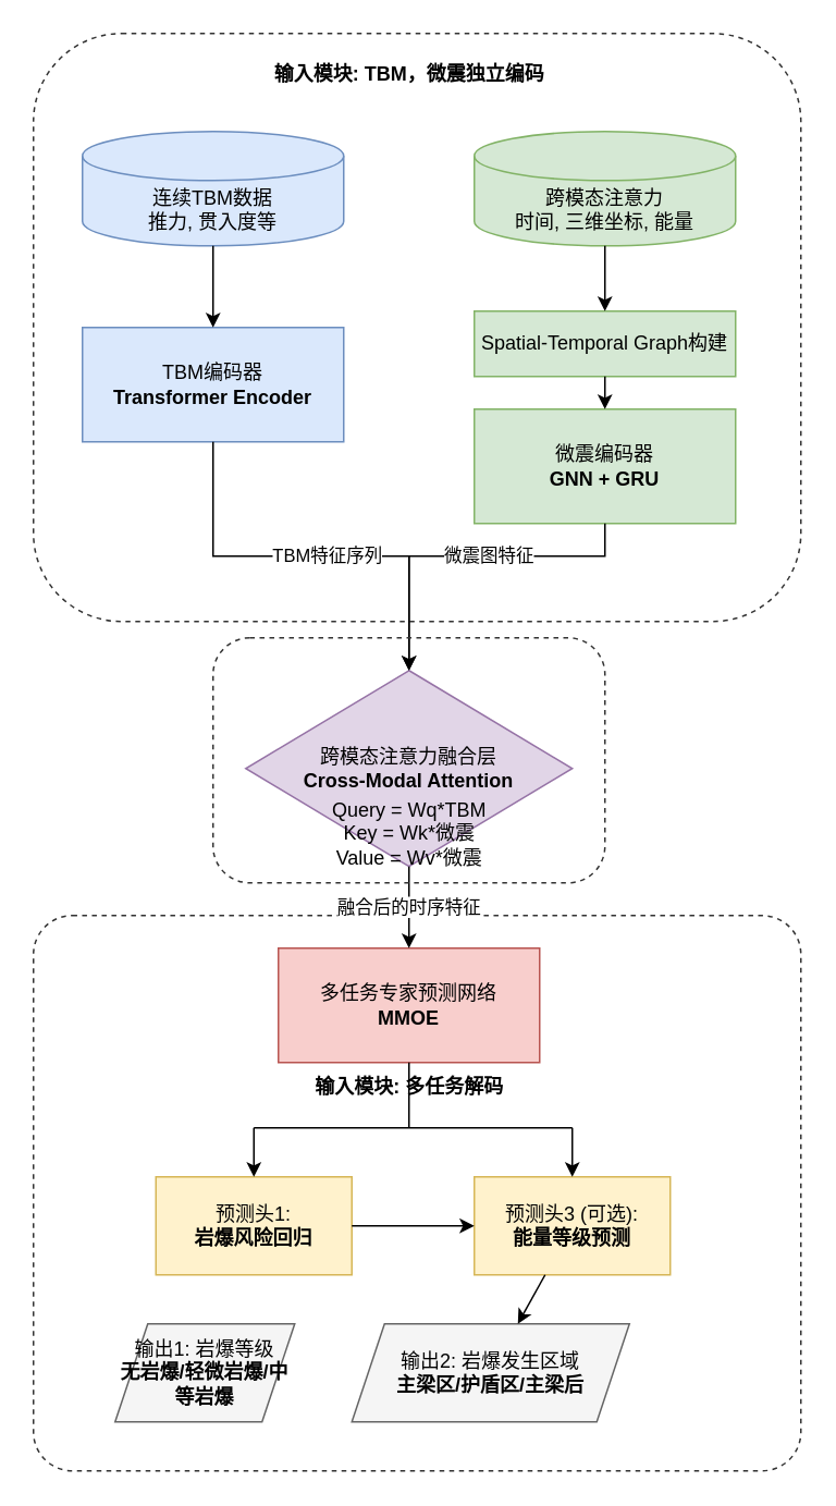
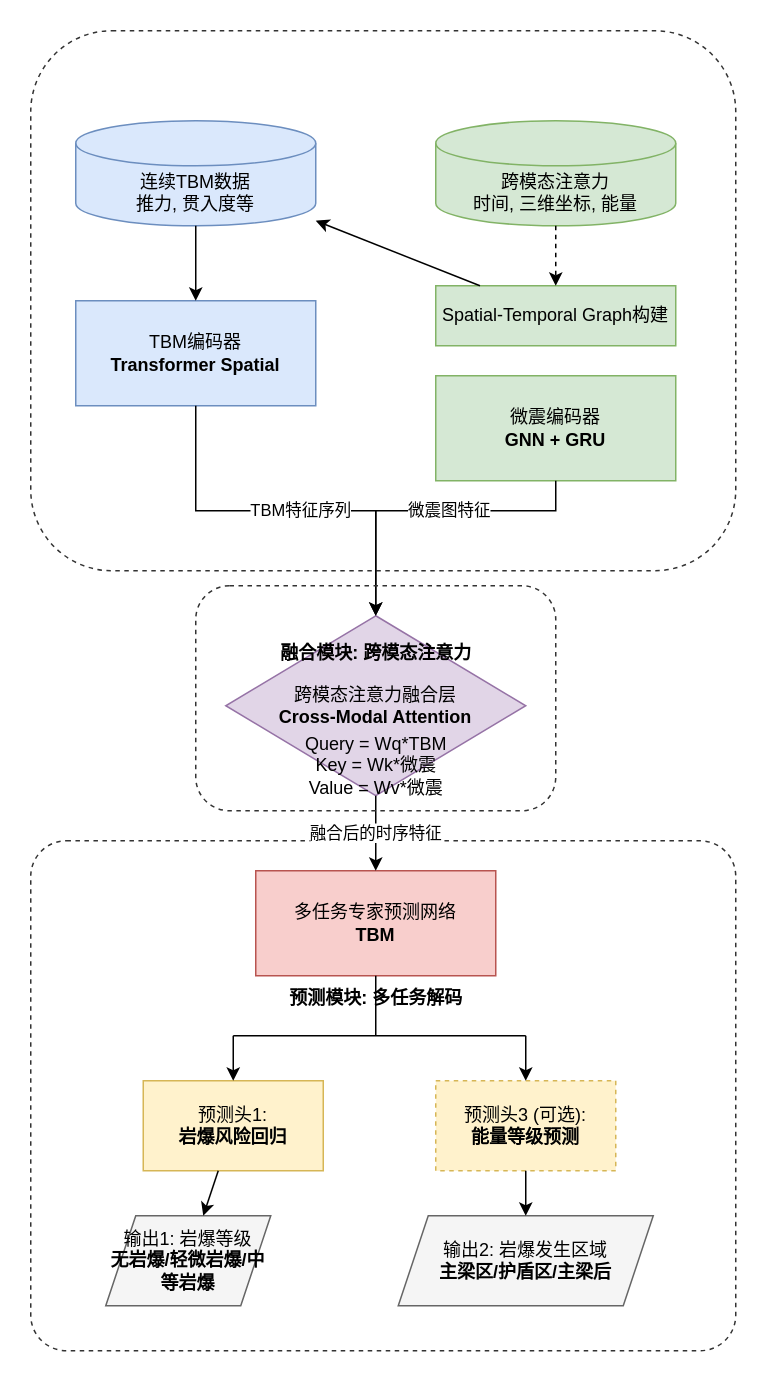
  <mxCell id="0" />
  <mxCell id="1" parent="0" />
  <mxCell id="2" value="" style="rounded=1;whiteSpace=wrap;html=1;dashed=1;fillColor=none;strokeColor=#333333;arcSize=7;" vertex="1" parent="1"><mxGeometry x="20" y="560" width="470" height="340" as="geometry" /></mxCell>
  <mxCell id="3" value="" style="rounded=1;whiteSpace=wrap;html=1;dashed=1;fillColor=none;strokeColor=#333333;" vertex="1" parent="1"><mxGeometry x="20" y="20" width="470" height="360" as="geometry" /></mxCell>
  <mxCell id="4" value="连续TBM数据&lt;br&gt;推力, 贯入度等" style="shape=cylinder3;whiteSpace=wrap;html=1;boundedLbl=1;backgroundOutline=1;size=15;fillColor=#dae8fc;strokeColor=#6c8ebf;" vertex="1" parent="1"><mxGeometry x="50" y="80" width="160" height="70" as="geometry" /></mxCell>
  <mxCell id="5" value="跨模态注意力&lt;br&gt;时间, 三维坐标, 能量" style="shape=cylinder3;whiteSpace=wrap;html=1;boundedLbl=1;backgroundOutline=1;size=15;fillColor=#d5e8d4;strokeColor=#82b366;" vertex="1" parent="1"><mxGeometry x="290" y="80" width="160" height="70" as="geometry" /></mxCell>
- <mxCell id="6" value="TBM编码器&lt;br&gt;&lt;b&gt;Transformer Encoder&lt;/b&gt;" style="rounded=0;whiteSpace=wrap;html=1;fillColor=#dae8fc;strokeColor=#6c8ebf;" vertex="1" parent="1"><mxGeometry x="50" y="200" width="160" height="70" as="geometry" /></mxCell>
+ <mxCell id="6" value="TBM编码器&lt;br&gt;&lt;b&gt;Transformer Spatial&lt;/b&gt;" style="rounded=0;whiteSpace=wrap;html=1;fillColor=#dae8fc;strokeColor=#6c8ebf;" vertex="1" parent="1"><mxGeometry x="50" y="200" width="160" height="70" as="geometry" /></mxCell>
  <mxCell id="7" value="" style="endArrow=classic;html=1;rounded=0;" edge="1" parent="1" source="4" target="6"><mxGeometry width="50" height="50" relative="1" as="geometry"><mxPoint x="310" y="250" as="sourcePoint" /><mxPoint x="360" y="200" as="targetPoint" /></mxGeometry></mxCell>
  <mxCell id="8" value="&lt;span style=&quot;text-align: start; white-space: pre;&quot; data-slate-fragment=&quot;JTVCJTdCJTIydHlwZSUyMiUzQSUyMnBhcmFncmFwaCUyMiUyQyUyMmNoaWxkcmVuJTIyJTNBJTVCJTdCJTIyaWQlMjIlM0ElMjJ6eWI5ZHZhTVdCJTIyJTJDJTIycGFyYUlkeCUyMiUzQTAlMkMlMjJzcmMlMjIlM0ElMjJzcGF0aWFsLXRlbXBvcmFsJTIwZ3JhcGglMjIlMkMlMjJkc3QlMjIlM0ElMjIlRTYlOTclQjYlRTclQTklQkElRTUlOUIlQkUlMjIlMkMlMjJtZXRhZGF0YSUyMiUzQSUyMiUyMiUyQyUyMm1hdGNoZXMlMjIlM0FudWxsJTJDJTIybWV0YURhdGElMjIlM0ElNUIlNUQlMkMlMjJ0ZXh0JTIyJTNBJTIyc3BhdGlhbC10ZW1wb3JhbCUyMGdyYXBoJTIyJTdEJTVEJTdEJTVE&quot;&gt;Spatial-Temporal Graph&lt;/span&gt;构建" style="rounded=0;whiteSpace=wrap;html=1;fillColor=#d5e8d4;strokeColor=#82b366;" vertex="1" parent="1"><mxGeometry x="290" y="190" width="160" height="40" as="geometry" /></mxCell>
- <mxCell id="9" value="" style="endArrow=classic;html=1;rounded=0;" edge="1" parent="1" source="5" target="8"><mxGeometry width="50" height="50" relative="1" as="geometry"><mxPoint x="160" y="260" as="sourcePoint" /><mxPoint x="210" y="210" as="targetPoint" /></mxGeometry></mxCell>
+ <mxCell id="9" value="" style="endArrow=classic;html=1;rounded=0;dashed=1;" edge="1" parent="1" source="5" target="8"><mxGeometry width="50" height="50" relative="1" as="geometry"><mxPoint x="160" y="260" as="sourcePoint" /><mxPoint x="210" y="210" as="targetPoint" /></mxGeometry></mxCell>
  <mxCell id="10" value="微震编码器&lt;br&gt;&lt;b&gt;GNN + GRU&lt;/b&gt;" style="rounded=0;whiteSpace=wrap;html=1;fillColor=#d5e8d4;strokeColor=#82b366;" vertex="1" parent="1"><mxGeometry x="290" y="250" width="160" height="70" as="geometry" /></mxCell>
- <mxCell id="11" value="" style="endArrow=classic;html=1;rounded=0;" edge="1" parent="1" source="8" target="10"><mxGeometry width="50" height="50" relative="1" as="geometry"><mxPoint x="380" y="170" as="sourcePoint" /><mxPoint x="380" y="220" as="targetPoint" /></mxGeometry></mxCell>
+ <mxCell id="11" value="" style="endArrow=classic;html=1;rounded=0;" edge="1" parent="1" source="8" target="4"><mxGeometry width="50" height="50" relative="1" as="geometry"><mxPoint x="380" y="170" as="sourcePoint" /><mxPoint x="380" y="220" as="targetPoint" /></mxGeometry></mxCell>
  <mxCell id="12" value="跨模态注意力融合层&lt;br&gt;&lt;b&gt;Cross-Modal Attention&lt;/b&gt;" style="rhombus;whiteSpace=wrap;html=1;rounded=0;fillColor=#e1d5e7;strokeColor=#9673a6;" vertex="1" parent="1"><mxGeometry x="150" y="410" width="200" height="120" as="geometry" /></mxCell>
  <mxCell id="13" value="TBM特征序列" style="edgeStyle=orthogonalEdgeStyle;rounded=0;orthogonalLoop=1;jettySize=auto;html=1;entryX=0.5;entryY=0;entryDx=0;entryDy=0;exitX=0.5;exitY=1;exitDx=0;exitDy=0;" edge="1" parent="1" source="6" target="12"><mxGeometry x="0.076" relative="1" as="geometry"><mxPoint x="50" y="410" as="targetPoint" /><Array as="points"><mxPoint x="130" y="340" /><mxPoint x="250" y="340" /></Array><mxPoint as="offset" /></mxGeometry></mxCell>
  <mxCell id="14" value="微震图特征" style="edgeStyle=orthogonalEdgeStyle;rounded=0;orthogonalLoop=1;jettySize=auto;html=1;entryX=0.5;entryY=0;" edge="1" parent="1" source="10" target="12"><mxGeometry x="-0.143" relative="1" as="geometry"><mxPoint x="450" y="410" as="targetPoint" /><Array as="points"><mxPoint x="250" y="340" /></Array><mxPoint x="-1" as="offset" /></mxGeometry></mxCell>
- <mxCell id="15" value="多任务专家预测网络&lt;br&gt;&lt;b&gt;MMOE&lt;/b&gt;" style="rounded=0;whiteSpace=wrap;html=1;fillColor=#f8cecc;strokeColor=#b85450;" vertex="1" parent="1"><mxGeometry x="170" y="580" width="160" height="70" as="geometry" /></mxCell>
+ <mxCell id="15" value="多任务专家预测网络&lt;br&gt;&lt;b&gt;TBM&lt;/b&gt;" style="rounded=0;whiteSpace=wrap;html=1;fillColor=#f8cecc;strokeColor=#b85450;" vertex="1" parent="1"><mxGeometry x="170" y="580" width="160" height="70" as="geometry" /></mxCell>
  <mxCell id="16" value="融合后的时序特征" style="endArrow=classic;html=1;rounded=0;" edge="1" parent="1" source="12" target="15"><mxGeometry width="50" height="50" relative="1" as="geometry"><mxPoint x="240" y="520" as="sourcePoint" /><mxPoint x="290" y="470" as="targetPoint" /></mxGeometry></mxCell>
  <mxCell id="17" value="" style="endArrow=none;html=1;rounded=0;exitX=0.5;exitY=1;exitDx=0;exitDy=0;" edge="1" parent="1" source="15"><mxGeometry width="50" height="50" relative="1" as="geometry"><mxPoint x="240" y="670" as="sourcePoint" /><mxPoint x="250" y="690" as="targetPoint" /></mxGeometry></mxCell>
  <mxCell id="18" value="" style="endArrow=none;html=1;rounded=0;" edge="1" parent="1"><mxGeometry width="50" height="50" relative="1" as="geometry"><mxPoint x="155" y="690" as="sourcePoint" /><mxPoint x="350" y="690" as="targetPoint" /></mxGeometry></mxCell>
  <mxCell id="19" value="预测头1:&lt;br&gt;&lt;b&gt;岩爆风险回归&lt;/b&gt;" style="rounded=0;whiteSpace=wrap;html=1;fillColor=#fff2cc;strokeColor=#d6b656;" vertex="1" parent="1"><mxGeometry x="95" y="720" width="120" height="60" as="geometry" /></mxCell>
- <mxCell id="20" value="预测头3 (可选):&lt;br&gt;&lt;b&gt;能量等级预测&lt;/b&gt;" style="rounded=0;whiteSpace=wrap;html=1;fillColor=#fff2cc;strokeColor=#d6b656;" vertex="1" parent="1"><mxGeometry x="290" y="720" width="120" height="60" as="geometry" /></mxCell>
+ <mxCell id="20" value="预测头3 (可选):&lt;br&gt;&lt;b&gt;能量等级预测&lt;/b&gt;" style="rounded=0;whiteSpace=wrap;html=1;fillColor=#fff2cc;strokeColor=#d6b656;dashed=1;" vertex="1" parent="1"><mxGeometry x="290" y="720" width="120" height="60" as="geometry" /></mxCell>
  <mxCell id="21" value="" style="endArrow=classic;html=1;rounded=0;entryX=0.5;entryY=0;entryDx=0;entryDy=0;" edge="1" parent="1" target="19"><mxGeometry width="50" height="50" relative="1" as="geometry"><mxPoint x="155" y="690" as="sourcePoint" /><mxPoint x="60" y="640" as="targetPoint" /></mxGeometry></mxCell>
  <mxCell id="22" value="" style="endArrow=classic;html=1;rounded=0;entryX=0.5;entryY=0;entryDx=0;entryDy=0;" edge="1" parent="1" target="20"><mxGeometry width="50" height="50" relative="1" as="geometry"><mxPoint x="350" y="690" as="sourcePoint" /><mxPoint x="540" y="640" as="targetPoint" /></mxGeometry></mxCell>
  <mxCell id="23" value="输出1: 岩爆等级&lt;br&gt;&lt;b&gt;无岩爆/轻微岩爆/中等岩爆&lt;/b&gt;" style="shape=parallelogram;perimeter=parallelogramPerimeter;whiteSpace=wrap;html=1;fixedSize=1;fillColor=#f5f5f5;strokeColor=#666666;fontStyle=0" vertex="1" parent="1"><mxGeometry x="70" y="810" width="110" height="60" as="geometry" /></mxCell>
- <mxCell id="24" value="" style="endArrow=classic;html=1;rounded=0;" edge="1" parent="1" source="19" target="20"><mxGeometry width="50" height="50" relative="1" as="geometry"><mxPoint x="240" y="810" as="sourcePoint" /><mxPoint x="290" y="760" as="targetPoint" /></mxGeometry></mxCell>
- <mxCell id="25" value="输出2: 岩爆发生区域&lt;div&gt;&lt;b&gt;主梁区/护盾区/主梁后&lt;/b&gt;&lt;/div&gt;" style="shape=parallelogram;perimeter=parallelogramPerimeter;whiteSpace=wrap;html=1;fixedSize=1;fillColor=#f5f5f5;strokeColor=#666666;" vertex="1" parent="1"><mxGeometry x="215" y="810" width="170" height="60" as="geometry" /></mxCell>
+ <mxCell id="24" value="" style="endArrow=classic;html=1;rounded=0;" edge="1" parent="1" source="19" target="23"><mxGeometry width="50" height="50" relative="1" as="geometry"><mxPoint x="240" y="810" as="sourcePoint" /><mxPoint x="290" y="760" as="targetPoint" /></mxGeometry></mxCell>
+ <mxCell id="25" value="输出2: 岩爆发生区域&lt;div&gt;&lt;b&gt;主梁区/护盾区/主梁后&lt;/b&gt;&lt;/div&gt;" style="shape=parallelogram;perimeter=parallelogramPerimeter;whiteSpace=wrap;html=1;fixedSize=1;fillColor=#f5f5f5;strokeColor=#666666;" vertex="1" parent="1"><mxGeometry x="265" y="810" width="170" height="60" as="geometry" /></mxCell>
  <mxCell id="26" value="" style="endArrow=classic;html=1;rounded=0;" edge="1" parent="1" source="20" target="25"><mxGeometry width="50" height="50" relative="1" as="geometry"><mxPoint x="500" y="820" as="sourcePoint" /><mxPoint x="550" y="770" as="targetPoint" /></mxGeometry></mxCell>
- <mxCell id="27" value="输入模块: TBM，微震独立编码" style="text;html=1;align=center;verticalAlign=middle;resizable=0;points=[];autosize=1;strokeColor=none;fillColor=none;fontStyle=1" vertex="1" parent="1"><mxGeometry x="155" y="30" width="190" height="30" as="geometry" /></mxCell>
  <mxCell id="28" value="" style="rounded=1;whiteSpace=wrap;html=1;dashed=1;fillColor=none;strokeColor=#333333;" vertex="1" parent="1"><mxGeometry x="130" y="390" width="240" height="150" as="geometry" /></mxCell>
- <mxCell id="30" value="输入模块: 多任务解码" style="text;html=1;align=center;verticalAlign=middle;resizable=0;points=[];autosize=1;strokeColor=none;fillColor=none;fontStyle=1" vertex="1" parent="1"><mxGeometry x="180" y="650" width="140" height="30" as="geometry" /></mxCell>
+ <mxCell id="29" value="融合模块: 跨模态注意力" style="text;html=1;align=center;verticalAlign=middle;resizable=0;points=[];autosize=1;strokeColor=none;fillColor=none;fontStyle=1" vertex="1" parent="1"><mxGeometry x="165" y="420" width="170" height="30" as="geometry" /></mxCell>
+ <mxCell id="30" value="预测模块: 多任务解码" style="text;html=1;align=center;verticalAlign=middle;resizable=0;points=[];autosize=1;strokeColor=none;fillColor=none;fontStyle=1" vertex="1" parent="1"><mxGeometry x="180" y="650" width="140" height="30" as="geometry" /></mxCell>
  <mxCell id="31" value="Query = Wq*TBM&lt;div&gt;Key = Wk*微震&lt;/div&gt;&lt;div&gt;Value = Wv*微震&lt;/div&gt;" style="text;html=1;align=center;verticalAlign=middle;resizable=0;points=[];autosize=1;strokeColor=none;fillColor=none;" vertex="1" parent="1"><mxGeometry x="190" y="480" width="120" height="60" as="geometry" /></mxCell>
